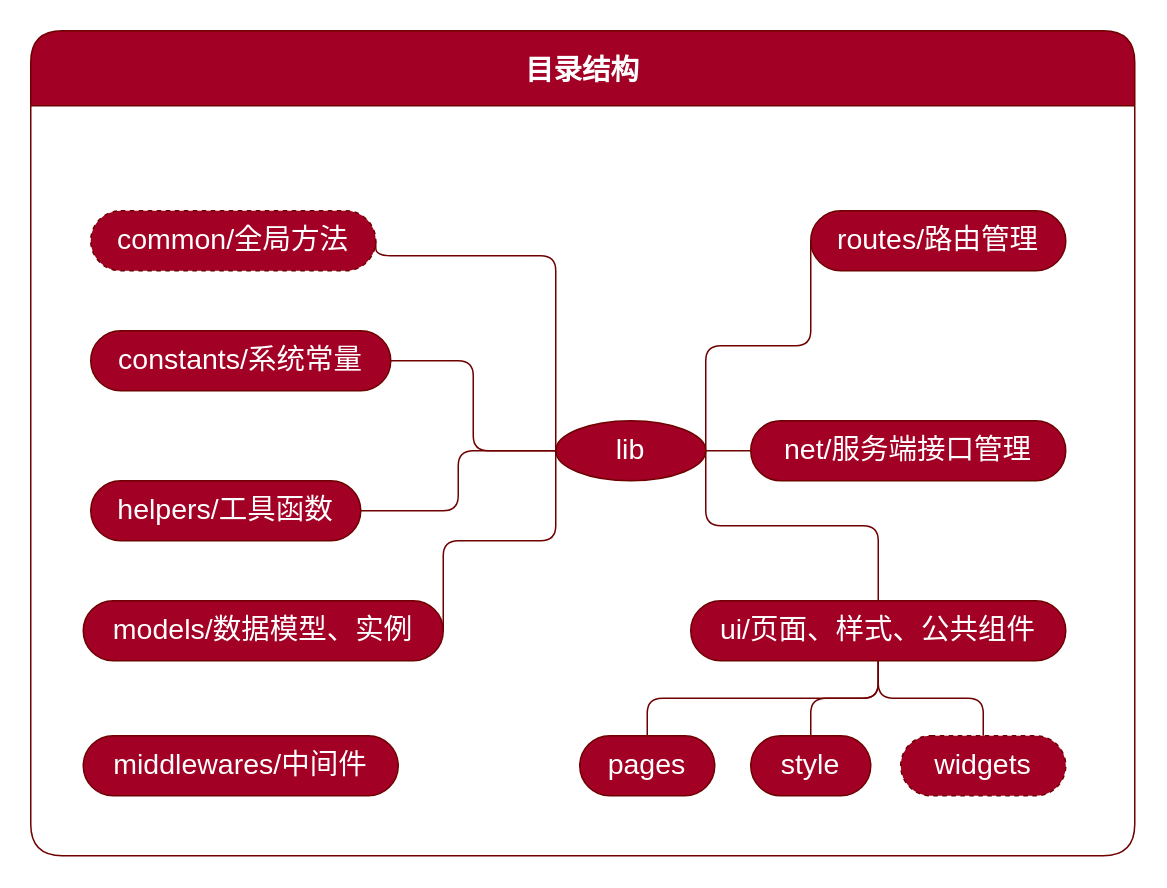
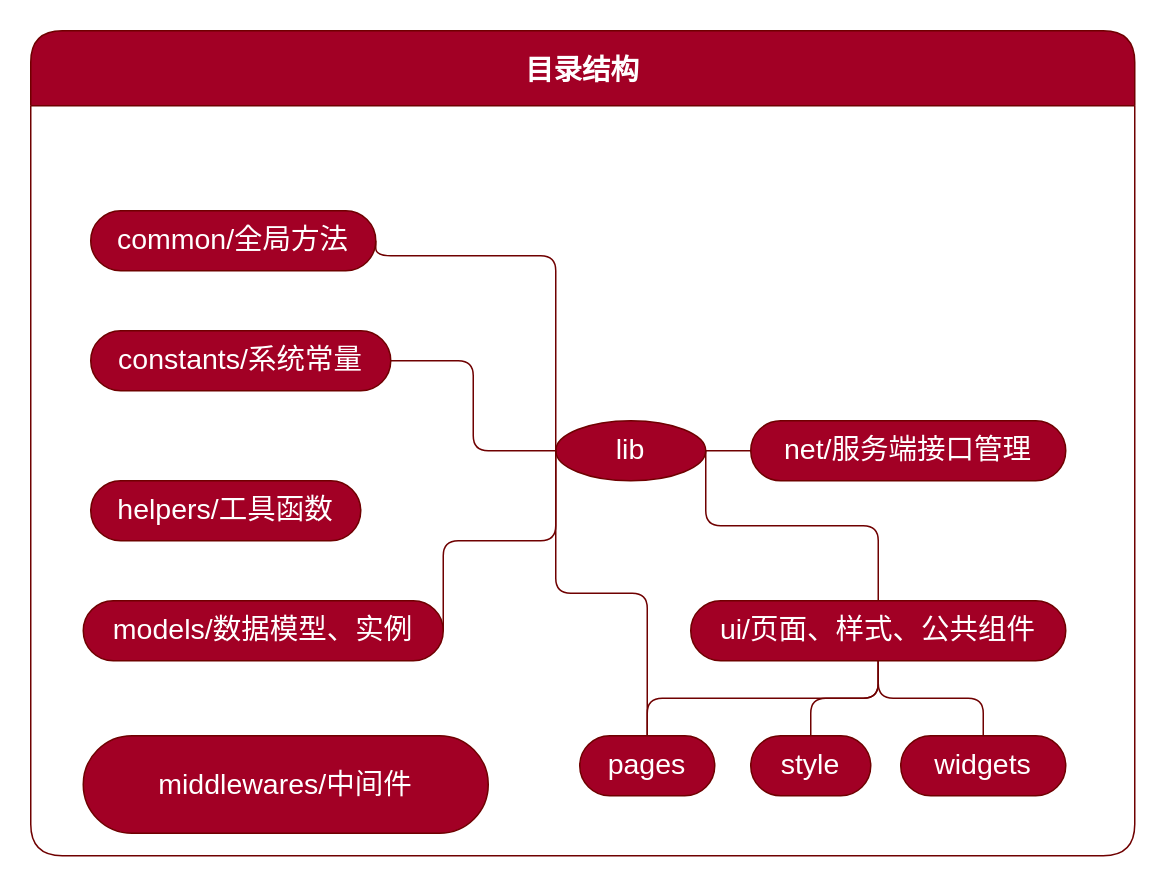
  <mxCell id="0" />
  <mxCell id="1" parent="0" />
  <mxCell id="2" value="目录结构" style="swimlane;startSize=50;horizontal=1;containerType=tree;rounded=1;shadow=0;glass=0;sketch=0;fontSize=19;arcSize=14;fontColor=#ffffff;swimlaneLine=1;fillColor=#a20025;strokeColor=#6F0000;" parent="1" vertex="1"><mxGeometry x="20" y="20" width="736" height="550" as="geometry" /></mxCell>
  <mxCell id="3" value="lib" style="ellipse;whiteSpace=wrap;html=1;align=center;treeFolding=1;treeMoving=1;newEdgeStyle={&quot;edgeStyle&quot;:&quot;entityRelationEdgeStyle&quot;,&quot;startArrow&quot;:&quot;none&quot;,&quot;endArrow&quot;:&quot;none&quot;,&quot;segment&quot;:10,&quot;curved&quot;:1};rounded=1;shadow=0;glass=0;sketch=0;fontSize=19;fillColor=#a20025;strokeColor=#6F0000;fontColor=#ffffff;" parent="2" vertex="1"><mxGeometry x="350" y="260" width="100" height="40" as="geometry" /></mxCell>
  <mxCell id="4" style="edgeStyle=elbowEdgeStyle;html=1;fontSize=19;exitX=0;exitY=0.5;exitDx=0;exitDy=0;entryX=1;entryY=0.5;entryDx=0;entryDy=0;fillColor=#a20025;strokeColor=#6F0000;endArrow=none;endFill=0;elbow=vertical;" parent="2" source="3" target="5" edge="1"><mxGeometry relative="1" as="geometry"><Array as="points"><mxPoint x="376" y="150" /><mxPoint x="276" y="190" /></Array></mxGeometry></mxCell>
- <mxCell id="5" value="common/全局方法" style="whiteSpace=wrap;html=1;rounded=1;arcSize=50;align=center;verticalAlign=middle;strokeWidth=1;autosize=1;spacing=4;treeFolding=1;treeMoving=1;newEdgeStyle={&quot;edgeStyle&quot;:&quot;entityRelationEdgeStyle&quot;,&quot;startArrow&quot;:&quot;none&quot;,&quot;endArrow&quot;:&quot;none&quot;,&quot;segment&quot;:10,&quot;curved&quot;:1};shadow=0;glass=0;sketch=0;fontSize=19;fillColor=#a20025;strokeColor=#6F0000;fontColor=#ffffff;dashed=1;" parent="2" vertex="1"><mxGeometry x="40" y="120" width="190" height="40" as="geometry" /></mxCell>
+ <mxCell id="5" value="common/全局方法" style="whiteSpace=wrap;html=1;rounded=1;arcSize=50;align=center;verticalAlign=middle;strokeWidth=1;autosize=1;spacing=4;treeFolding=1;treeMoving=1;newEdgeStyle={&quot;edgeStyle&quot;:&quot;entityRelationEdgeStyle&quot;,&quot;startArrow&quot;:&quot;none&quot;,&quot;endArrow&quot;:&quot;none&quot;,&quot;segment&quot;:10,&quot;curved&quot;:1};shadow=0;glass=0;sketch=0;fontSize=19;fillColor=#a20025;strokeColor=#6F0000;fontColor=#ffffff;" parent="2" vertex="1"><mxGeometry x="40" y="120" width="190" height="40" as="geometry" /></mxCell>
  <mxCell id="6" style="edgeStyle=elbowEdgeStyle;html=1;exitX=0;exitY=0.5;exitDx=0;exitDy=0;entryX=1;entryY=0.5;entryDx=0;entryDy=0;fontSize=19;fillColor=#a20025;strokeColor=#6F0000;endArrow=none;endFill=0;" parent="2" source="3" target="7" edge="1"><mxGeometry relative="1" as="geometry" /></mxCell>
  <mxCell id="7" value="constants/系统常量" style="whiteSpace=wrap;html=1;rounded=1;arcSize=50;align=center;verticalAlign=middle;strokeWidth=1;autosize=1;spacing=4;treeFolding=1;treeMoving=1;newEdgeStyle={&quot;edgeStyle&quot;:&quot;entityRelationEdgeStyle&quot;,&quot;startArrow&quot;:&quot;none&quot;,&quot;endArrow&quot;:&quot;none&quot;,&quot;segment&quot;:10,&quot;curved&quot;:1};shadow=0;glass=0;sketch=0;fontSize=19;fillColor=#a20025;strokeColor=#6F0000;fontColor=#ffffff;" parent="2" vertex="1"><mxGeometry x="40" y="200" width="200" height="40" as="geometry" /></mxCell>
- <mxCell id="8" value="middlewares/中间件" style="whiteSpace=wrap;html=1;rounded=1;arcSize=50;align=center;verticalAlign=middle;strokeWidth=1;autosize=1;spacing=4;treeFolding=1;treeMoving=1;newEdgeStyle={&quot;edgeStyle&quot;:&quot;entityRelationEdgeStyle&quot;,&quot;startArrow&quot;:&quot;none&quot;,&quot;endArrow&quot;:&quot;none&quot;,&quot;segment&quot;:10,&quot;curved&quot;:1};shadow=0;glass=0;sketch=0;fontSize=19;fillColor=#a20025;strokeColor=#6F0000;fontColor=#ffffff;" parent="2" vertex="1"><mxGeometry x="35" y="470" width="210" height="40" as="geometry" /></mxCell>
+ <mxCell id="8" value="middlewares/中间件" style="whiteSpace=wrap;html=1;rounded=1;arcSize=50;align=center;verticalAlign=middle;strokeWidth=1;autosize=1;spacing=4;treeFolding=1;treeMoving=1;newEdgeStyle={&quot;edgeStyle&quot;:&quot;entityRelationEdgeStyle&quot;,&quot;startArrow&quot;:&quot;none&quot;,&quot;endArrow&quot;:&quot;none&quot;,&quot;segment&quot;:10,&quot;curved&quot;:1};shadow=0;glass=0;sketch=0;fontSize=19;fillColor=#a20025;strokeColor=#6F0000;fontColor=#ffffff;" parent="2" vertex="1"><mxGeometry x="35" y="470" width="270" height="65" as="geometry" /></mxCell>
  <mxCell id="9" style="edgeStyle=elbowEdgeStyle;html=1;exitX=0;exitY=0.5;exitDx=0;exitDy=0;entryX=1;entryY=0.5;entryDx=0;entryDy=0;fontSize=19;fillColor=#a20025;strokeColor=#6F0000;endArrow=none;endFill=0;elbow=vertical;" parent="2" source="3" target="10" edge="1"><mxGeometry relative="1" as="geometry" /></mxCell>
  <mxCell id="10" value="models/数据模型、实例" style="whiteSpace=wrap;html=1;rounded=1;arcSize=50;align=center;verticalAlign=middle;strokeWidth=1;autosize=1;spacing=4;treeFolding=1;treeMoving=1;newEdgeStyle={&quot;edgeStyle&quot;:&quot;entityRelationEdgeStyle&quot;,&quot;startArrow&quot;:&quot;none&quot;,&quot;endArrow&quot;:&quot;none&quot;,&quot;segment&quot;:10,&quot;curved&quot;:1};shadow=0;glass=0;sketch=0;fontSize=19;fillColor=#a20025;strokeColor=#6F0000;fontColor=#ffffff;" parent="2" vertex="1"><mxGeometry x="35" y="380" width="240" height="40" as="geometry" /></mxCell>
  <mxCell id="11" value="net/服务端接口管理" style="whiteSpace=wrap;html=1;rounded=1;arcSize=50;align=center;verticalAlign=middle;strokeWidth=1;autosize=1;spacing=4;treeFolding=1;treeMoving=1;newEdgeStyle={&quot;edgeStyle&quot;:&quot;entityRelationEdgeStyle&quot;,&quot;startArrow&quot;:&quot;none&quot;,&quot;endArrow&quot;:&quot;none&quot;,&quot;segment&quot;:10,&quot;curved&quot;:1};shadow=0;glass=0;sketch=0;fontSize=19;fillColor=#a20025;strokeColor=#6F0000;fontColor=#ffffff;" parent="2" vertex="1"><mxGeometry x="480" y="260" width="210" height="40" as="geometry" /></mxCell>
  <mxCell id="12" style="edgeStyle=elbowEdgeStyle;html=1;exitX=0.5;exitY=1;exitDx=0;exitDy=0;fontSize=19;entryX=0.5;entryY=0;entryDx=0;entryDy=0;fillColor=#a20025;strokeColor=#6F0000;elbow=vertical;endArrow=none;endFill=0;" parent="2" source="14" target="13" edge="1"><mxGeometry relative="1" as="geometry"><mxPoint x="510" y="560" as="sourcePoint" /></mxGeometry></mxCell>
  <mxCell id="13" value="pages" style="whiteSpace=wrap;html=1;rounded=1;arcSize=50;align=center;verticalAlign=middle;strokeWidth=1;autosize=1;spacing=4;treeFolding=1;treeMoving=1;newEdgeStyle={&quot;edgeStyle&quot;:&quot;entityRelationEdgeStyle&quot;,&quot;startArrow&quot;:&quot;none&quot;,&quot;endArrow&quot;:&quot;none&quot;,&quot;segment&quot;:10,&quot;curved&quot;:1};shadow=0;glass=0;sketch=0;fontSize=19;fillColor=#a20025;strokeColor=#6F0000;fontColor=#ffffff;" parent="2" vertex="1"><mxGeometry x="366" y="470" width="90" height="40" as="geometry" /></mxCell>
  <mxCell id="14" value="ui/页面、样式、公共组件" style="whiteSpace=wrap;html=1;rounded=1;arcSize=50;align=center;verticalAlign=middle;strokeWidth=1;autosize=1;spacing=4;treeFolding=1;treeMoving=1;newEdgeStyle={&quot;edgeStyle&quot;:&quot;entityRelationEdgeStyle&quot;,&quot;startArrow&quot;:&quot;none&quot;,&quot;endArrow&quot;:&quot;none&quot;,&quot;segment&quot;:10,&quot;curved&quot;:1};shadow=0;glass=0;sketch=0;fontSize=19;fillColor=#a20025;strokeColor=#6F0000;fontColor=#ffffff;" parent="2" vertex="1"><mxGeometry x="440" y="380" width="250" height="40" as="geometry" /></mxCell>
  <mxCell id="15" style="edgeStyle=elbowEdgeStyle;html=1;fontSize=19;exitX=1;exitY=0.5;exitDx=0;exitDy=0;fillColor=#a20025;strokeColor=#6F0000;elbow=vertical;endArrow=none;endFill=0;" parent="2" source="3" target="14" edge="1"><mxGeometry relative="1" as="geometry" /></mxCell>
  <mxCell id="16" style="edgeStyle=elbowEdgeStyle;html=1;entryX=0.5;entryY=0;entryDx=0;entryDy=0;fontSize=19;exitX=0.5;exitY=1;exitDx=0;exitDy=0;fillColor=#a20025;strokeColor=#6F0000;endArrow=none;endFill=0;elbow=vertical;" parent="2" source="14" target="17" edge="1"><mxGeometry relative="1" as="geometry"><mxPoint x="540" y="380" as="sourcePoint" /></mxGeometry></mxCell>
  <mxCell id="17" value="style" style="whiteSpace=wrap;html=1;rounded=1;arcSize=50;align=center;verticalAlign=middle;strokeWidth=1;autosize=1;spacing=4;treeFolding=1;treeMoving=1;newEdgeStyle={&quot;edgeStyle&quot;:&quot;entityRelationEdgeStyle&quot;,&quot;startArrow&quot;:&quot;none&quot;,&quot;endArrow&quot;:&quot;none&quot;,&quot;segment&quot;:10,&quot;curved&quot;:1};shadow=0;glass=0;sketch=0;fontSize=19;fillColor=#a20025;strokeColor=#6F0000;fontColor=#ffffff;" parent="2" vertex="1"><mxGeometry x="480" y="470" width="80" height="40" as="geometry" /></mxCell>
  <mxCell id="18" style="edgeStyle=elbowEdgeStyle;html=1;exitX=0.5;exitY=1;exitDx=0;exitDy=0;entryX=0.5;entryY=0;entryDx=0;entryDy=0;fontSize=19;fillColor=#a20025;strokeColor=#6F0000;endArrow=none;endFill=0;elbow=vertical;" parent="2" source="14" target="19" edge="1"><mxGeometry relative="1" as="geometry" /></mxCell>
- <mxCell id="19" value="widgets" style="whiteSpace=wrap;html=1;rounded=1;arcSize=50;align=center;verticalAlign=middle;strokeWidth=1;autosize=1;spacing=4;treeFolding=1;treeMoving=1;newEdgeStyle={&quot;edgeStyle&quot;:&quot;entityRelationEdgeStyle&quot;,&quot;startArrow&quot;:&quot;none&quot;,&quot;endArrow&quot;:&quot;none&quot;,&quot;segment&quot;:10,&quot;curved&quot;:1};shadow=0;glass=0;sketch=0;fontSize=19;fillColor=#a20025;strokeColor=#6F0000;fontColor=#ffffff;dashed=1;" parent="2" vertex="1"><mxGeometry x="580" y="470" width="110" height="40" as="geometry" /></mxCell>
+ <mxCell id="19" value="widgets" style="whiteSpace=wrap;html=1;rounded=1;arcSize=50;align=center;verticalAlign=middle;strokeWidth=1;autosize=1;spacing=4;treeFolding=1;treeMoving=1;newEdgeStyle={&quot;edgeStyle&quot;:&quot;entityRelationEdgeStyle&quot;,&quot;startArrow&quot;:&quot;none&quot;,&quot;endArrow&quot;:&quot;none&quot;,&quot;segment&quot;:10,&quot;curved&quot;:1};shadow=0;glass=0;sketch=0;fontSize=19;fillColor=#a20025;strokeColor=#6F0000;fontColor=#ffffff;" parent="2" vertex="1"><mxGeometry x="580" y="470" width="110" height="40" as="geometry" /></mxCell>
  <mxCell id="20" style="edgeStyle=elbowEdgeStyle;html=1;exitX=1;exitY=0.5;exitDx=0;exitDy=0;fontSize=19;entryX=0;entryY=0.5;entryDx=0;entryDy=0;fillColor=#a20025;strokeColor=#6F0000;endArrow=none;endFill=0;elbow=vertical;" parent="2" source="3" target="11" edge="1"><mxGeometry relative="1" as="geometry"><mxPoint x="570" y="280" as="targetPoint" /><mxPoint x="330" y="390" as="sourcePoint" /></mxGeometry></mxCell>
- <mxCell id="21" style="edgeStyle=elbowEdgeStyle;html=1;exitX=0;exitY=0.5;exitDx=0;exitDy=0;entryX=1;entryY=0.5;entryDx=0;entryDy=0;fontSize=19;fillColor=#a20025;strokeColor=#6F0000;endArrow=none;endFill=0;elbow=vertical;" parent="2" source="3" target="22" edge="1"><mxGeometry relative="1" as="geometry" /></mxCell>
+ <mxCell id="21" style="edgeStyle=elbowEdgeStyle;html=1;exitX=0;exitY=0.5;exitDx=0;exitDy=0;fontSize=19;fillColor=#a20025;strokeColor=#6F0000;endArrow=none;endFill=0;elbow=vertical;" parent="2" source="3" target="13" edge="1"><mxGeometry relative="1" as="geometry" /></mxCell>
  <mxCell id="22" value="helpers/工具函数" style="whiteSpace=wrap;html=1;rounded=1;arcSize=50;align=center;verticalAlign=middle;strokeWidth=1;autosize=1;spacing=4;treeFolding=1;treeMoving=1;newEdgeStyle={&quot;edgeStyle&quot;:&quot;entityRelationEdgeStyle&quot;,&quot;startArrow&quot;:&quot;none&quot;,&quot;endArrow&quot;:&quot;none&quot;,&quot;segment&quot;:10,&quot;curved&quot;:1};shadow=0;glass=0;sketch=0;fontSize=19;fillColor=#a20025;strokeColor=#6F0000;fontColor=#ffffff;" parent="2" vertex="1"><mxGeometry x="40" y="300" width="180" height="40" as="geometry" /></mxCell>
- <mxCell id="23" value="routes/路由管理" style="whiteSpace=wrap;html=1;rounded=1;arcSize=50;align=center;verticalAlign=middle;strokeWidth=1;autosize=1;spacing=4;treeFolding=1;treeMoving=1;newEdgeStyle={&quot;edgeStyle&quot;:&quot;entityRelationEdgeStyle&quot;,&quot;startArrow&quot;:&quot;none&quot;,&quot;endArrow&quot;:&quot;none&quot;,&quot;segment&quot;:10,&quot;curved&quot;:1};shadow=0;glass=0;sketch=0;fontSize=19;fillColor=#a20025;strokeColor=#6F0000;fontColor=#ffffff;" parent="2" vertex="1"><mxGeometry x="520" y="120" width="170" height="40" as="geometry" /></mxCell>
- <mxCell id="24" style="edgeStyle=elbowEdgeStyle;html=1;exitX=1;exitY=0.5;exitDx=0;exitDy=0;fontSize=19;entryX=0;entryY=0.5;entryDx=0;entryDy=0;fillColor=#a20025;strokeColor=#6F0000;endArrow=none;endFill=0;elbow=vertical;" parent="2" source="3" target="23" edge="1"><mxGeometry relative="1" as="geometry"><mxPoint x="346" y="380" as="sourcePoint" /></mxGeometry></mxCell>
